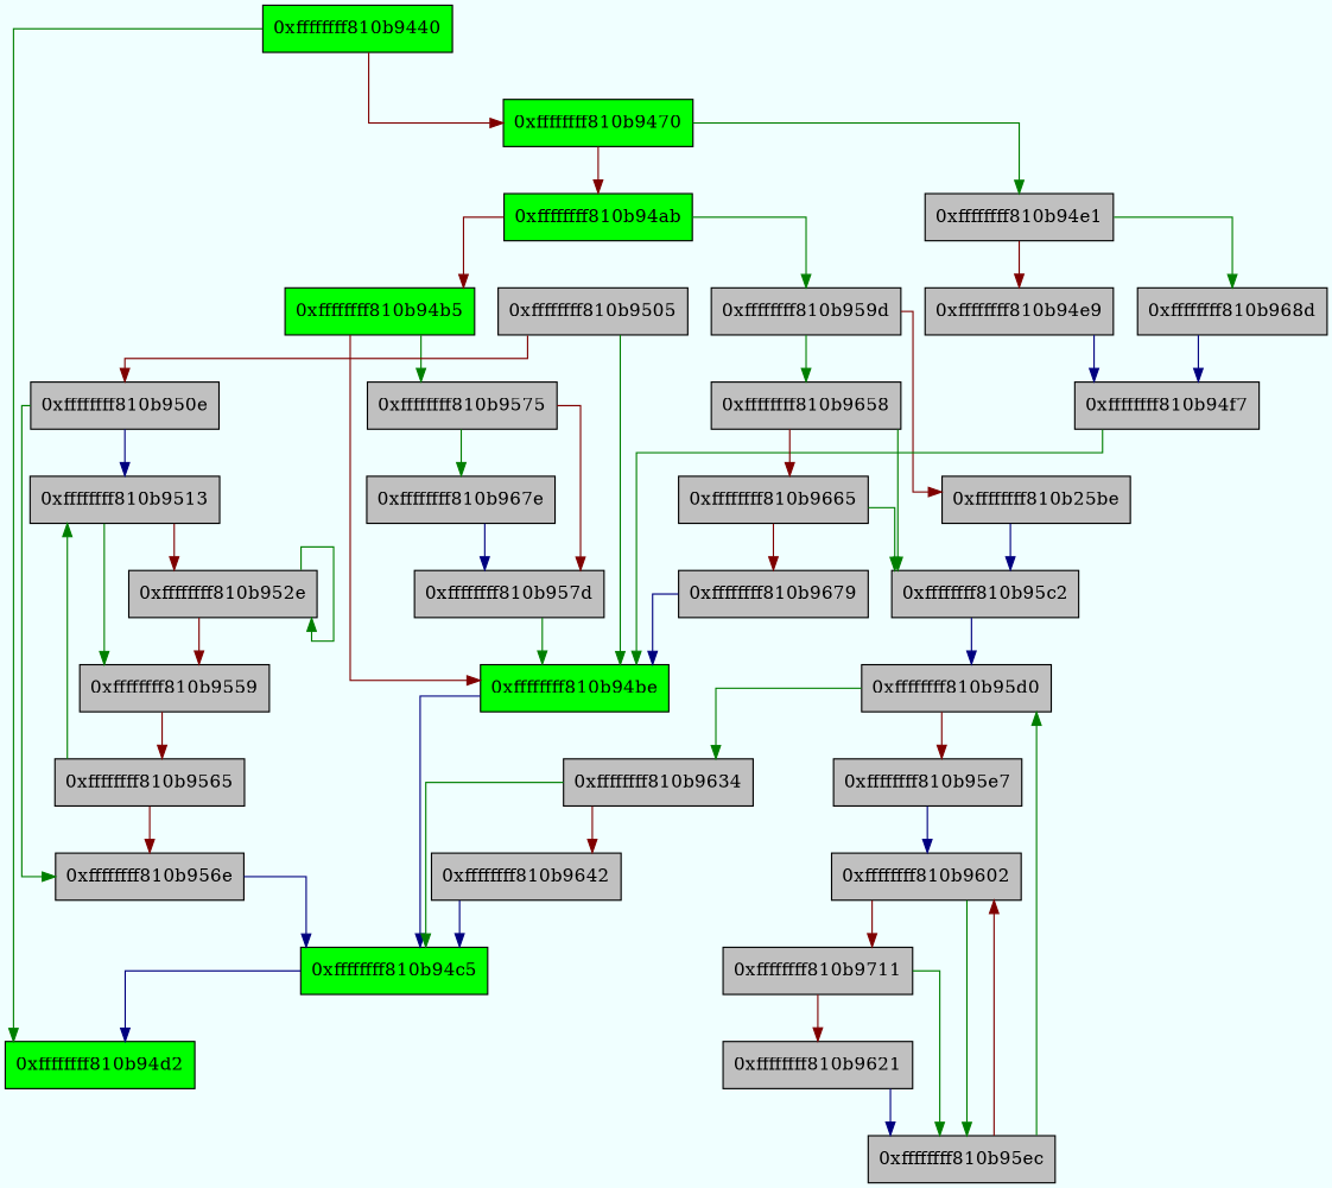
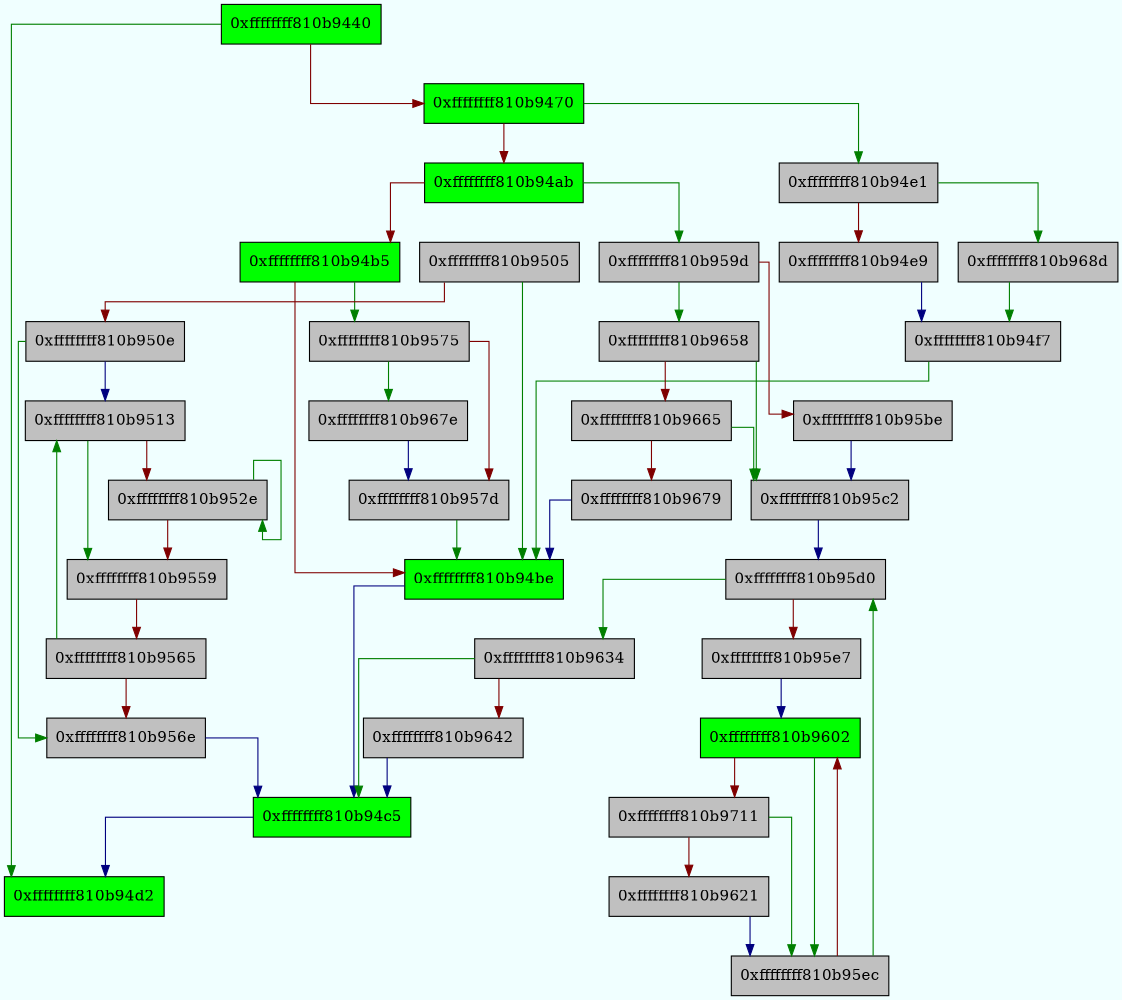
  digraph {
    bgcolor=azure
    fontname=Courier
    fontsize=8
    splines=ortho
    node [fillcolor=gray shape=box style=filled]
    edge [arrowhead=normal color="#007f00"]
    "0xffffffff810b9440" [fillcolor=green]
    "0xffffffff810b94d2" [fillcolor=green]
    "0xffffffff810b9470" [fillcolor=green]
    "0xffffffff810b94e1"
    "0xffffffff810b94ab" [fillcolor=green]
    "0xffffffff810b968d"
    "0xffffffff810b94e9"
    "0xffffffff810b959d"
    "0xffffffff810b94b5" [fillcolor=green]
    "0xffffffff810b94f7"
    "0xffffffff810b9658"
-   "0xffffffff810b95be" [label="0xffffffff810b25be"]
+   "0xffffffff810b95be"
    "0xffffffff810b9575"
    "0xffffffff810b94be" [fillcolor=green]
    "0xffffffff810b95c2"
    "0xffffffff810b9665"
    "0xffffffff810b967e"
    "0xffffffff810b957d"
    "0xffffffff810b94c5" [fillcolor=green]
    "0xffffffff810b95d0"
    "0xffffffff810b9679"
    "0xffffffff810b9505"
    "0xffffffff810b950e"
    "0xffffffff810b9513"
    "0xffffffff810b956e"
    "0xffffffff810b9559"
    "0xffffffff810b952e"
    "0xffffffff810b9565"
    "0xffffffff810b9634"
    "0xffffffff810b95e7"
    "0xffffffff810b9642"
-   "0xffffffff810b9602"
+   "0xffffffff810b9602" [fillcolor=green]
    "0xffffffff810b95ec"
    n34 [label="0xffffffff810b9711"]
    "0xffffffff810b9621"
    "0xffffffff810b9440" -> "0xffffffff810b94d2"
    "0xffffffff810b9440" -> "0xffffffff810b9470" [color="#7f0000"]
    "0xffffffff810b9470" -> "0xffffffff810b94e1"
    "0xffffffff810b9470" -> "0xffffffff810b94ab" [color="#7f0000"]
    "0xffffffff810b94e1" -> "0xffffffff810b968d"
    "0xffffffff810b94e1" -> "0xffffffff810b94e9" [color="#7f0000"]
    "0xffffffff810b94ab" -> "0xffffffff810b959d"
    "0xffffffff810b94ab" -> "0xffffffff810b94b5" [color="#7f0000"]
-   "0xffffffff810b968d" -> "0xffffffff810b94f7" [color="#00007f"]
+   "0xffffffff810b968d" -> "0xffffffff810b94f7"
    "0xffffffff810b94e9" -> "0xffffffff810b94f7" [color="#00007f"]
    "0xffffffff810b959d" -> "0xffffffff810b9658"
    "0xffffffff810b959d" -> "0xffffffff810b95be" [color="#7f0000"]
    "0xffffffff810b94b5" -> "0xffffffff810b9575"
    "0xffffffff810b94b5" -> "0xffffffff810b94be" [color="#7f0000"]
    "0xffffffff810b94f7" -> "0xffffffff810b94be"
    "0xffffffff810b9658" -> "0xffffffff810b95c2"
    "0xffffffff810b9658" -> "0xffffffff810b9665" [color="#7f0000"]
    "0xffffffff810b95be" -> "0xffffffff810b95c2" [color="#00007f"]
    "0xffffffff810b9575" -> "0xffffffff810b967e"
    "0xffffffff810b9575" -> "0xffffffff810b957d" [color="#7f0000"]
    "0xffffffff810b94be" -> "0xffffffff810b94c5" [color="#00007f"]
    "0xffffffff810b95c2" -> "0xffffffff810b95d0" [color="#00007f"]
    "0xffffffff810b9665" -> "0xffffffff810b95c2"
    "0xffffffff810b9665" -> "0xffffffff810b9679" [color="#7f0000"]
    "0xffffffff810b967e" -> "0xffffffff810b957d" [color="#00007f"]
    "0xffffffff810b957d" -> "0xffffffff810b94be"
    "0xffffffff810b94c5" -> "0xffffffff810b94d2" [color="#00007f"]
    "0xffffffff810b95d0" -> "0xffffffff810b9634"
    "0xffffffff810b95d0" -> "0xffffffff810b95e7" [color="#7f0000"]
    "0xffffffff810b9679" -> "0xffffffff810b94be" [color="#00007f"]
    "0xffffffff810b9505" -> "0xffffffff810b94be"
    "0xffffffff810b9505" -> "0xffffffff810b950e" [color="#7f0000"]
    "0xffffffff810b950e" -> "0xffffffff810b9513" [color="#00007f"]
    "0xffffffff810b950e" -> "0xffffffff810b956e"
    "0xffffffff810b9513" -> "0xffffffff810b9559"
    "0xffffffff810b9513" -> "0xffffffff810b952e" [color="#7f0000"]
    "0xffffffff810b956e" -> "0xffffffff810b94c5" [color="#00007f"]
    "0xffffffff810b9559" -> "0xffffffff810b9565" [color="#7f0000"]
    "0xffffffff810b952e" -> "0xffffffff810b9559" [color="#7f0000"]
    "0xffffffff810b952e" -> "0xffffffff810b952e"
    "0xffffffff810b9565" -> "0xffffffff810b9513"
    "0xffffffff810b9565" -> "0xffffffff810b956e" [color="#7f0000"]
    "0xffffffff810b9634" -> "0xffffffff810b94c5"
    "0xffffffff810b9634" -> "0xffffffff810b9642" [color="#7f0000"]
    "0xffffffff810b95e7" -> "0xffffffff810b9602" [color="#00007f"]
    "0xffffffff810b9642" -> "0xffffffff810b94c5" [color="#00007f"]
    "0xffffffff810b9602" -> "0xffffffff810b95ec"
    "0xffffffff810b9602" -> n34 [color="#7f0000"]
    "0xffffffff810b95ec" -> "0xffffffff810b95d0"
    "0xffffffff810b95ec" -> "0xffffffff810b9602" [color="#7f0000"]
    n34 -> "0xffffffff810b95ec"
    n34 -> "0xffffffff810b9621" [color="#7f0000"]
    "0xffffffff810b9621" -> "0xffffffff810b95ec" [color="#00007f"]
  }
